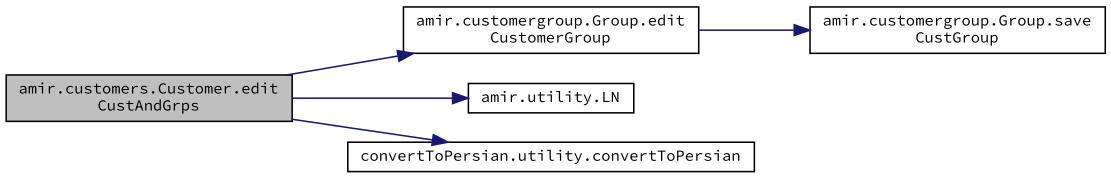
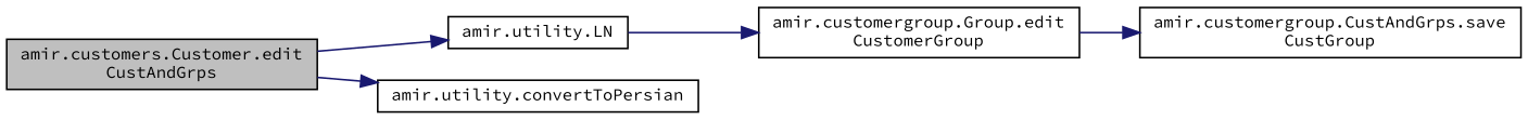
  digraph {
    fontname="Source Code Pro"
    rankdir=LR
    node [color=black fillcolor=white fontname="Source Code Pro" fontsize=10 shape=record style=filled]
    edge [color=midnightblue fontname="Source Code Pro" fontsize=10 labelfontname="FreeSans.ttf" labelfontsize=10 style=solid]
    n1 [fillcolor=grey75 fontcolor=black height=0.2 label="amir.customers.Customer.edit\lCustAndGrps" width=0.4]
    n2 [height=0.2 label="amir.customergroup.Group.edit\lCustomerGroup" width=0.4]
    n3 [height=0.2 label="amir.utility.LN" width=0.4]
-   n4 [height=0.2 label="convertToPersian.utility.convertToPersian" width=0.4]
-   n5 [height=0.2 label="amir.customergroup.Group.save\lCustGroup" width=0.4]
-   n1 -> n2
+   n4 [height=0.2 label="amir.utility.convertToPersian" width=0.4]
+   n5 [height=0.2 label="amir.customergroup.CustAndGrps.save\lCustGroup" width=0.4]
+   n3 -> n2
    n1 -> n3
    n1 -> n4
    n2 -> n5
  }
